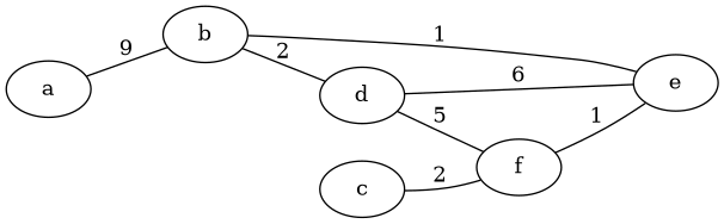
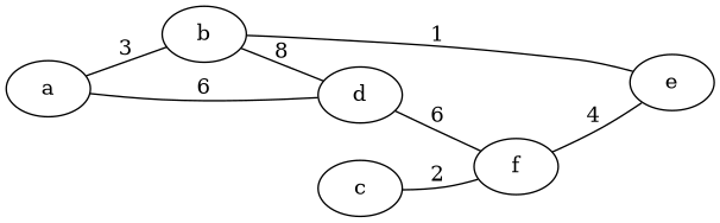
  digraph {
    rankdir=LR
    edge [dir=none]
    a
    b
    d
    e
    f
    c
-   a -> b [label=9]
-   e -> d [label=6]
-   b -> d [label=2]
+   a -> b [label=3]
+   a -> d [label=6]
+   b -> d [label=8]
    b -> e [label=1]
-   d -> f [label=5]
-   f -> e [label=1]
+   d -> f [label=6]
+   f -> e [label=4]
    c -> f [label=2]
  }
